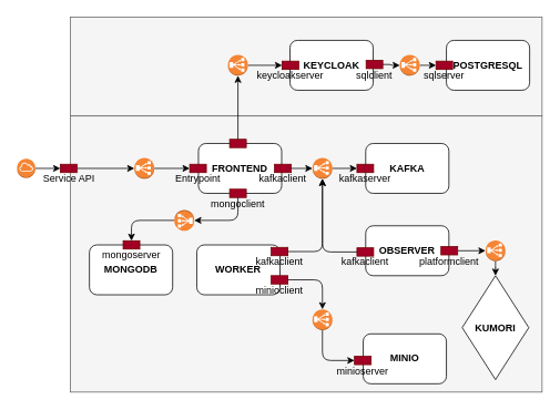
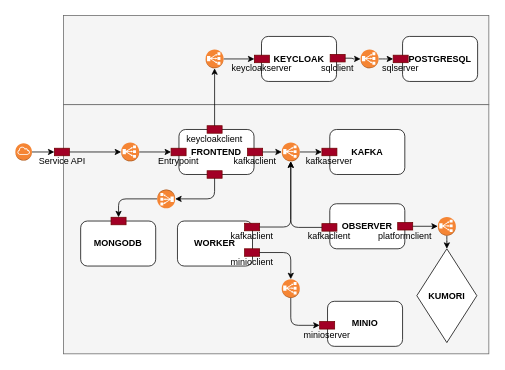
  <mxCell id="0" />
  <mxCell id="1" parent="0" />
  <mxCell id="2" value="" style="rounded=0;whiteSpace=wrap;html=1;fillColor=#f5f5f5;fontColor=#333333;strokeColor=#666666;fontStyle=0" parent="1" vertex="1"><mxGeometry x="84" y="20" width="566.98" height="119" as="geometry" /></mxCell>
  <mxCell id="3" value="" style="rounded=0;whiteSpace=wrap;html=1;fillColor=#f5f5f5;fontColor=#333333;strokeColor=#666666;fontStyle=0" parent="1" vertex="1"><mxGeometry x="84" y="139" width="566.98" height="332" as="geometry" /></mxCell>
  <mxCell id="4" value="FRONTEND" style="rounded=1;whiteSpace=wrap;html=1;fontStyle=1" parent="1" vertex="1"><mxGeometry x="238" y="172" width="100" height="60" as="geometry" /></mxCell>
  <mxCell id="5" value="OBSERVER" style="rounded=1;whiteSpace=wrap;html=1;fontStyle=1" parent="1" vertex="1"><mxGeometry x="439" y="271" width="100" height="60" as="geometry" /></mxCell>
  <mxCell id="6" value="KAFKA" style="rounded=1;whiteSpace=wrap;html=1;fontStyle=1" parent="1" vertex="1"><mxGeometry x="439" y="172" width="100" height="60" as="geometry" /></mxCell>
  <mxCell id="7" value="WORKER" style="rounded=1;whiteSpace=wrap;html=1;fontStyle=1" parent="1" vertex="1"><mxGeometry x="236" y="294" width="100" height="60" as="geometry" /></mxCell>
  <mxCell id="8" value="MINIO" style="rounded=1;whiteSpace=wrap;html=1;fontStyle=1" parent="1" vertex="1"><mxGeometry x="436" y="401" width="100" height="60" as="geometry" /></mxCell>
  <mxCell id="9" value="KEYCLOAK" style="rounded=1;whiteSpace=wrap;html=1;fontStyle=1" parent="1" vertex="1"><mxGeometry x="348" y="48" width="100" height="60" as="geometry" /></mxCell>
  <mxCell id="10" value="POSTGRESQL" style="rounded=1;whiteSpace=wrap;html=1;fontStyle=1" parent="1" vertex="1"><mxGeometry x="536" y="48" width="100" height="60" as="geometry" /></mxCell>
  <mxCell id="11" style="edgeStyle=none;html=1;" parent="1" source="12" target="26" edge="1"><mxGeometry relative="1" as="geometry" /></mxCell>
  <mxCell id="12" value="" style="outlineConnect=0;dashed=0;verticalLabelPosition=bottom;verticalAlign=top;align=center;html=1;shape=mxgraph.aws3.classic_load_balancer;fillColor=#F58534;gradientColor=none;" parent="1" vertex="1"><mxGeometry x="161" y="189.5" width="23.96" height="25" as="geometry" /></mxCell>
  <mxCell id="13" style="edgeStyle=orthogonalEdgeStyle;html=1;entryX=0;entryY=0.5;entryDx=0;entryDy=0;exitX=0.5;exitY=1;exitDx=0;exitDy=0;exitPerimeter=0;" parent="1" source="14" target="47" edge="1"><mxGeometry relative="1" as="geometry" /></mxCell>
  <mxCell id="14" value="" style="outlineConnect=0;dashed=0;verticalLabelPosition=bottom;verticalAlign=top;align=center;html=1;shape=mxgraph.aws3.classic_load_balancer;fillColor=#F58534;gradientColor=none;" parent="1" vertex="1"><mxGeometry x="375.02" y="371.5" width="23.96" height="25" as="geometry" /></mxCell>
  <mxCell id="15" style="edgeStyle=none;html=1;" parent="1" source="16" target="29" edge="1"><mxGeometry relative="1" as="geometry" /></mxCell>
  <mxCell id="16" value="" style="outlineConnect=0;dashed=0;verticalLabelPosition=bottom;verticalAlign=top;align=center;html=1;shape=mxgraph.aws3.classic_load_balancer;fillColor=#F58534;gradientColor=none;" parent="1" vertex="1"><mxGeometry x="375.02" y="189.5" width="23.96" height="25" as="geometry" /></mxCell>
  <mxCell id="17" style="edgeStyle=orthogonalEdgeStyle;html=1;" parent="1" source="18" target="54" edge="1"><mxGeometry relative="1" as="geometry" /></mxCell>
  <mxCell id="18" value="" style="outlineConnect=0;dashed=0;verticalLabelPosition=bottom;verticalAlign=top;align=center;html=1;shape=mxgraph.aws3.classic_load_balancer;fillColor=#F58534;gradientColor=none;" parent="1" vertex="1"><mxGeometry x="273.52" y="65.5" width="23.96" height="25" as="geometry" /></mxCell>
  <mxCell id="19" style="edgeStyle=none;html=1;" parent="1" source="20" target="23" edge="1"><mxGeometry relative="1" as="geometry" /></mxCell>
  <mxCell id="20" value="" style="outlineConnect=0;dashed=0;verticalLabelPosition=bottom;verticalAlign=top;align=center;html=1;shape=mxgraph.aws3.internet_gateway;fillColor=#F58534;gradientColor=none;aspect=fixed;" parent="1" vertex="1"><mxGeometry x="20" y="190.5" width="22.03" height="23" as="geometry" /></mxCell>
  <mxCell id="21" style="edgeStyle=none;html=1;" parent="1" source="23" target="12" edge="1"><mxGeometry relative="1" as="geometry"><mxPoint x="122" y="202" as="targetPoint" /></mxGeometry></mxCell>
  <mxCell id="22" value="" style="group" parent="1" vertex="1" connectable="0"><mxGeometry x="48.5" y="197" width="67" height="25" as="geometry" /></mxCell>
  <mxCell id="23" value="" style="rounded=0;whiteSpace=wrap;html=1;aspect=fixed;fillColor=#a20025;strokeColor=#6F0000;fontColor=#ffffff;" parent="22" vertex="1"><mxGeometry x="23.5" width="20" height="10" as="geometry" /></mxCell>
  <mxCell id="24" value="Service API" style="text;html=1;strokeColor=none;fillColor=none;align=center;verticalAlign=middle;whiteSpace=wrap;rounded=0;spacing=2;" parent="22" vertex="1"><mxGeometry y="10" width="67" height="15" as="geometry" /></mxCell>
  <mxCell id="25" value="" style="group" parent="1" vertex="1" connectable="0"><mxGeometry x="204" y="197" width="67" height="25" as="geometry" /></mxCell>
  <mxCell id="26" value="" style="rounded=0;whiteSpace=wrap;html=1;aspect=fixed;fillColor=#a20025;strokeColor=#6F0000;fontColor=#ffffff;" parent="25" vertex="1"><mxGeometry x="23.5" width="20" height="10" as="geometry" /></mxCell>
  <mxCell id="27" value="Entrypoint" style="text;html=1;strokeColor=none;fillColor=none;align=center;verticalAlign=middle;whiteSpace=wrap;rounded=0;spacing=2;" parent="25" vertex="1"><mxGeometry y="10" width="67" height="15" as="geometry" /></mxCell>
  <mxCell id="28" value="" style="group" parent="1" vertex="1" connectable="0"><mxGeometry x="405" y="197" width="67" height="25" as="geometry" /></mxCell>
  <mxCell id="29" value="" style="rounded=0;whiteSpace=wrap;html=1;aspect=fixed;fillColor=#a20025;strokeColor=#6F0000;fontColor=#ffffff;" parent="28" vertex="1"><mxGeometry x="23.5" width="20" height="10" as="geometry" /></mxCell>
  <mxCell id="30" value="kafkaserver" style="text;html=1;strokeColor=none;fillColor=none;align=center;verticalAlign=middle;whiteSpace=wrap;rounded=0;spacing=2;" parent="28" vertex="1"><mxGeometry y="10" width="67" height="15" as="geometry" /></mxCell>
  <mxCell id="31" value="" style="group" parent="1" vertex="1" connectable="0"><mxGeometry x="306" y="197" width="67" height="25" as="geometry" /></mxCell>
  <mxCell id="32" value="" style="rounded=0;whiteSpace=wrap;html=1;aspect=fixed;fillColor=#a20025;strokeColor=#6F0000;fontColor=#ffffff;" parent="31" vertex="1"><mxGeometry x="23.5" width="20" height="10" as="geometry" /></mxCell>
  <mxCell id="33" value="kafkaclient" style="text;html=1;strokeColor=none;fillColor=none;align=center;verticalAlign=middle;whiteSpace=wrap;rounded=0;spacing=2;" parent="31" vertex="1"><mxGeometry y="10" width="67" height="15" as="geometry" /></mxCell>
  <mxCell id="34" style="edgeStyle=none;html=1;" parent="1" source="32" target="16" edge="1"><mxGeometry relative="1" as="geometry" /></mxCell>
  <mxCell id="35" value="" style="group" parent="1" vertex="1" connectable="0"><mxGeometry x="302" y="297" width="67" height="25" as="geometry" /></mxCell>
  <mxCell id="36" value="" style="rounded=0;whiteSpace=wrap;html=1;aspect=fixed;fillColor=#a20025;strokeColor=#6F0000;fontColor=#ffffff;" parent="35" vertex="1"><mxGeometry x="23.5" width="20" height="10" as="geometry" /></mxCell>
  <mxCell id="37" value="kafkaclient" style="text;html=1;strokeColor=none;fillColor=none;align=center;verticalAlign=middle;whiteSpace=wrap;rounded=0;spacing=2;" parent="35" vertex="1"><mxGeometry y="10" width="67" height="15" as="geometry" /></mxCell>
  <mxCell id="38" style="edgeStyle=orthogonalEdgeStyle;html=1;" parent="1" source="36" target="16" edge="1"><mxGeometry relative="1" as="geometry" /></mxCell>
  <mxCell id="39" value="" style="group" parent="1" vertex="1" connectable="0"><mxGeometry x="405" y="297.5" width="67" height="25" as="geometry" /></mxCell>
  <mxCell id="40" value="" style="rounded=0;whiteSpace=wrap;html=1;aspect=fixed;fillColor=#a20025;strokeColor=#6F0000;fontColor=#ffffff;" parent="39" vertex="1"><mxGeometry x="23.5" width="20" height="10" as="geometry" /></mxCell>
  <mxCell id="41" value="kafkaclient" style="text;html=1;strokeColor=none;fillColor=none;align=center;verticalAlign=middle;whiteSpace=wrap;rounded=0;spacing=2;" parent="39" vertex="1"><mxGeometry y="10" width="67" height="15" as="geometry" /></mxCell>
  <mxCell id="42" style="edgeStyle=orthogonalEdgeStyle;html=1;" parent="1" source="40" target="16" edge="1"><mxGeometry relative="1" as="geometry" /></mxCell>
  <mxCell id="43" value="" style="group" parent="1" vertex="1" connectable="0"><mxGeometry x="302" y="331" width="67" height="25" as="geometry" /></mxCell>
  <mxCell id="44" value="" style="rounded=0;whiteSpace=wrap;html=1;aspect=fixed;fillColor=#a20025;strokeColor=#6F0000;fontColor=#ffffff;" parent="43" vertex="1"><mxGeometry x="23.5" width="20" height="10" as="geometry" /></mxCell>
  <mxCell id="45" value="minioclient" style="text;html=1;strokeColor=none;fillColor=none;align=center;verticalAlign=middle;whiteSpace=wrap;rounded=0;spacing=2;" parent="43" vertex="1"><mxGeometry y="10" width="67" height="15" as="geometry" /></mxCell>
  <mxCell id="46" value="" style="group" parent="1" vertex="1" connectable="0"><mxGeometry x="402" y="428" width="67" height="25" as="geometry" /></mxCell>
  <mxCell id="47" value="" style="rounded=0;whiteSpace=wrap;html=1;aspect=fixed;fillColor=#a20025;strokeColor=#6F0000;fontColor=#ffffff;" parent="46" vertex="1"><mxGeometry x="23.5" width="20" height="10" as="geometry" /></mxCell>
  <mxCell id="48" value="minioserver" style="text;html=1;strokeColor=none;fillColor=none;align=center;verticalAlign=middle;whiteSpace=wrap;rounded=0;spacing=2;" parent="46" vertex="1"><mxGeometry y="10" width="67" height="15" as="geometry" /></mxCell>
  <mxCell id="49" value="" style="group" parent="1" vertex="1" connectable="0"><mxGeometry x="252" y="167" width="67" height="25" as="geometry" /></mxCell>
  <mxCell id="50" value="" style="rounded=0;whiteSpace=wrap;html=1;aspect=fixed;fillColor=#a20025;strokeColor=#6F0000;fontColor=#ffffff;" parent="49" vertex="1"><mxGeometry x="23.5" width="20" height="10" as="geometry" /></mxCell>
+ <mxCell id="51" value="keycloakclient" style="text;html=1;strokeColor=none;fillColor=none;align=center;verticalAlign=middle;whiteSpace=wrap;rounded=0;spacing=2;" parent="49" vertex="1"><mxGeometry y="10" width="67" height="15" as="geometry" /></mxCell>
  <mxCell id="52" style="edgeStyle=orthogonalEdgeStyle;html=1;" parent="1" source="50" target="18" edge="1"><mxGeometry relative="1" as="geometry" /></mxCell>
  <mxCell id="53" value="" style="group" parent="1" vertex="1" connectable="0"><mxGeometry x="315" y="73" width="67" height="25" as="geometry" /></mxCell>
  <mxCell id="54" value="" style="rounded=0;whiteSpace=wrap;html=1;aspect=fixed;fillColor=#a20025;strokeColor=#6F0000;fontColor=#ffffff;" parent="53" vertex="1"><mxGeometry x="23.5" width="20" height="10" as="geometry" /></mxCell>
  <mxCell id="55" value="keycloakserver" style="text;html=1;strokeColor=none;fillColor=none;align=center;verticalAlign=middle;whiteSpace=wrap;rounded=0;spacing=2;" parent="53" vertex="1"><mxGeometry y="10" width="67" height="15" as="geometry" /></mxCell>
  <mxCell id="56" style="edgeStyle=orthogonalEdgeStyle;html=1;" parent="1" source="44" target="14" edge="1"><mxGeometry relative="1" as="geometry" /></mxCell>
  <mxCell id="57" style="edgeStyle=orthogonalEdgeStyle;html=1;exitX=1;exitY=0.5;exitDx=0;exitDy=0;exitPerimeter=0;" parent="1" source="58" target="63" edge="1"><mxGeometry relative="1" as="geometry" /></mxCell>
  <mxCell id="58" value="" style="outlineConnect=0;dashed=0;verticalLabelPosition=bottom;verticalAlign=top;align=center;html=1;shape=mxgraph.aws3.classic_load_balancer;fillColor=#F58534;gradientColor=none;" parent="1" vertex="1"><mxGeometry x="480" y="65.5" width="23.96" height="25" as="geometry" /></mxCell>
  <mxCell id="59" value="" style="group" parent="1" vertex="1" connectable="0"><mxGeometry x="416" y="72" width="67" height="25" as="geometry" /></mxCell>
  <mxCell id="60" value="" style="rounded=0;whiteSpace=wrap;html=1;aspect=fixed;fillColor=#a20025;strokeColor=#6F0000;fontColor=#ffffff;" parent="59" vertex="1"><mxGeometry x="23.5" width="20" height="10" as="geometry" /></mxCell>
  <mxCell id="61" value="sqlclient" style="text;html=1;strokeColor=none;fillColor=none;align=center;verticalAlign=middle;whiteSpace=wrap;rounded=0;spacing=2;" parent="59" vertex="1"><mxGeometry y="10" width="67" height="15" as="geometry" /></mxCell>
  <mxCell id="62" value="" style="group" parent="1" vertex="1" connectable="0"><mxGeometry x="500" y="73" width="67" height="25" as="geometry" /></mxCell>
  <mxCell id="63" value="" style="rounded=0;whiteSpace=wrap;html=1;aspect=fixed;fillColor=#a20025;strokeColor=#6F0000;fontColor=#ffffff;" parent="62" vertex="1"><mxGeometry x="23.5" width="20" height="10" as="geometry" /></mxCell>
  <mxCell id="64" value="sqlserver" style="text;html=1;strokeColor=none;fillColor=none;align=center;verticalAlign=middle;whiteSpace=wrap;rounded=0;spacing=2;" parent="62" vertex="1"><mxGeometry y="10" width="67" height="15" as="geometry" /></mxCell>
  <mxCell id="65" style="edgeStyle=orthogonalEdgeStyle;html=1;" parent="1" source="60" target="58" edge="1"><mxGeometry relative="1" as="geometry" /></mxCell>
  <mxCell id="66" value="KUMORI" style="rhombus;whiteSpace=wrap;html=1;fontStyle=1;fontColor=#000000;" parent="1" vertex="1"><mxGeometry x="554.98" y="331" width="80" height="125" as="geometry" /></mxCell>
  <mxCell id="67" value="" style="group;fontColor=#CCCCCC;" parent="1" vertex="1" connectable="0"><mxGeometry x="506" y="296" width="67" height="25" as="geometry" /></mxCell>
  <mxCell id="68" value="" style="rounded=0;whiteSpace=wrap;html=1;aspect=fixed;fillColor=#a20025;strokeColor=#6F0000;fontColor=#ffffff;" parent="67" vertex="1"><mxGeometry x="23.5" width="20" height="10" as="geometry" /></mxCell>
  <mxCell id="69" value="platformclient" style="text;html=1;strokeColor=none;fillColor=none;align=center;verticalAlign=middle;whiteSpace=wrap;rounded=0;spacing=2;fontColor=#000000;" parent="67" vertex="1"><mxGeometry y="10" width="67" height="15" as="geometry" /></mxCell>
  <mxCell id="70" style="edgeStyle=orthogonalEdgeStyle;html=1;" parent="1" source="71" target="66" edge="1"><mxGeometry relative="1" as="geometry" /></mxCell>
  <mxCell id="71" value="" style="outlineConnect=0;dashed=0;verticalLabelPosition=bottom;verticalAlign=top;align=center;html=1;shape=mxgraph.aws3.classic_load_balancer;fillColor=#F58534;gradientColor=none;" parent="1" vertex="1"><mxGeometry x="583" y="288.5" width="23.96" height="25" as="geometry" /></mxCell>
  <mxCell id="72" style="edgeStyle=orthogonalEdgeStyle;html=1;" parent="1" source="68" target="71" edge="1"><mxGeometry relative="1" as="geometry" /></mxCell>
  <mxCell id="73" value="" style="group" vertex="1" connectable="0" parent="1"><mxGeometry x="252" y="227" width="67" height="25" as="geometry" /></mxCell>
  <mxCell id="74" value="" style="rounded=0;whiteSpace=wrap;html=1;aspect=fixed;fillColor=#a20025;strokeColor=#6F0000;fontColor=#ffffff;" vertex="1" parent="73"><mxGeometry x="23.5" width="20" height="10" as="geometry" /></mxCell>
- <mxCell id="75" value="mongoclient" style="text;html=1;strokeColor=none;fillColor=none;align=center;verticalAlign=middle;whiteSpace=wrap;rounded=0;spacing=2;" vertex="1" parent="73"><mxGeometry y="10" width="67" height="15" as="geometry" /></mxCell>
  <mxCell id="76" value="" style="group" vertex="1" connectable="0" parent="1"><mxGeometry x="107" y="289" width="100" height="65" as="geometry" /></mxCell>
  <mxCell id="77" value="MONGODB" style="rounded=1;whiteSpace=wrap;html=1;fontStyle=1" vertex="1" parent="76"><mxGeometry y="5" width="100" height="60" as="geometry" /></mxCell>
  <mxCell id="78" value="" style="group" vertex="1" connectable="0" parent="76"><mxGeometry x="17" width="67" height="25" as="geometry" /></mxCell>
  <mxCell id="79" value="" style="rounded=0;whiteSpace=wrap;html=1;aspect=fixed;fillColor=#a20025;strokeColor=#6F0000;fontColor=#ffffff;" vertex="1" parent="78"><mxGeometry x="23.5" width="20" height="10" as="geometry" /></mxCell>
- <mxCell id="80" value="mongoserver" style="text;html=1;strokeColor=none;fillColor=none;align=center;verticalAlign=middle;whiteSpace=wrap;rounded=0;spacing=2;" vertex="1" parent="78"><mxGeometry y="10" width="67" height="15" as="geometry" /></mxCell>
  <mxCell id="81" style="edgeStyle=orthogonalEdgeStyle;html=1;exitX=1;exitY=0.5;exitDx=0;exitDy=0;exitPerimeter=0;entryX=0.5;entryY=0;entryDx=0;entryDy=0;" edge="1" parent="1" source="82" target="79"><mxGeometry relative="1" as="geometry" /></mxCell>
  <mxCell id="82" value="" style="outlineConnect=0;dashed=0;verticalLabelPosition=bottom;verticalAlign=top;align=center;html=1;shape=mxgraph.aws3.classic_load_balancer;fillColor=#F58534;gradientColor=none;rotation=180;" vertex="1" parent="1"><mxGeometry x="209" y="252" width="23.96" height="25" as="geometry" /></mxCell>
  <mxCell id="83" style="edgeStyle=orthogonalEdgeStyle;html=1;exitX=0.5;exitY=1;exitDx=0;exitDy=0;entryX=0;entryY=0.5;entryDx=0;entryDy=0;entryPerimeter=0;" edge="1" parent="1" source="74" target="82"><mxGeometry relative="1" as="geometry" /></mxCell>
